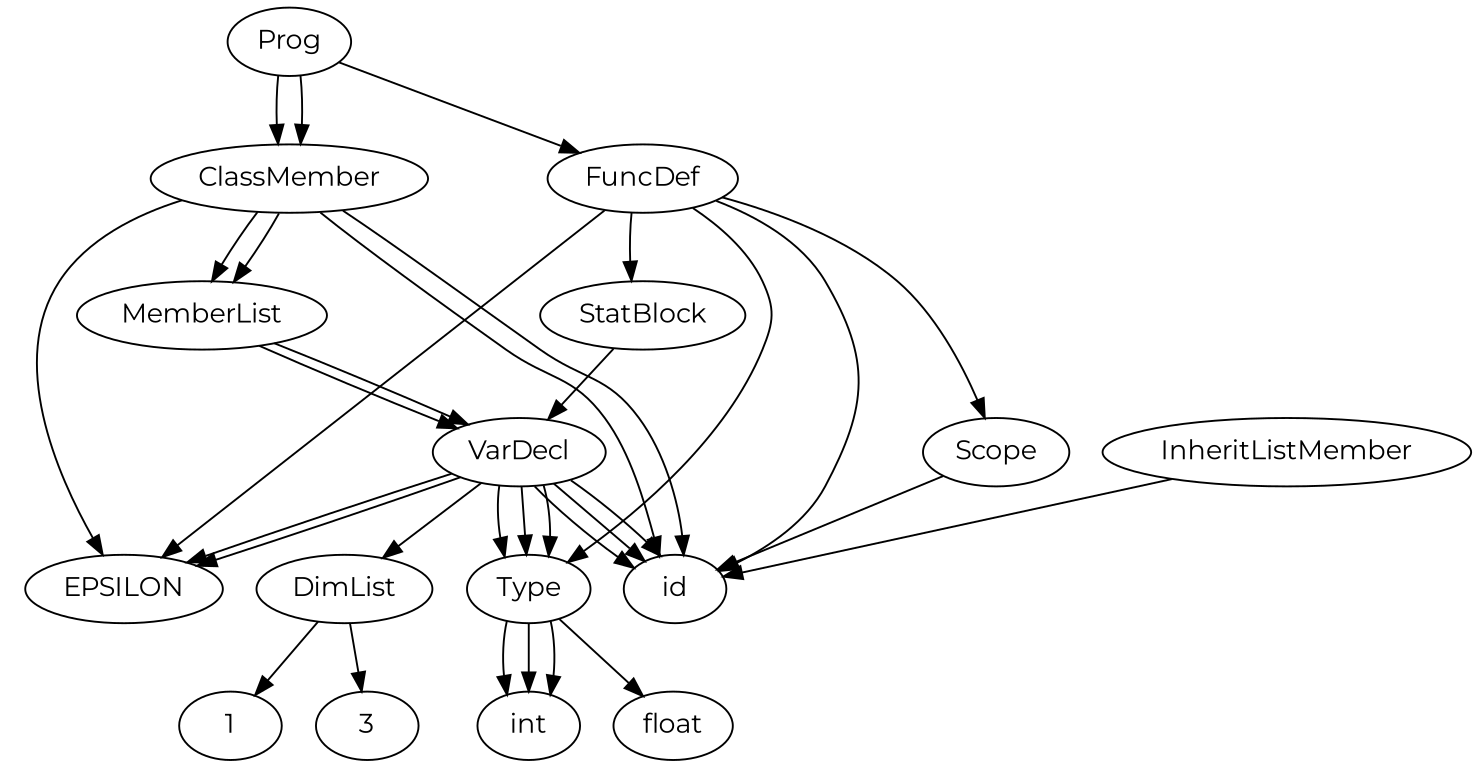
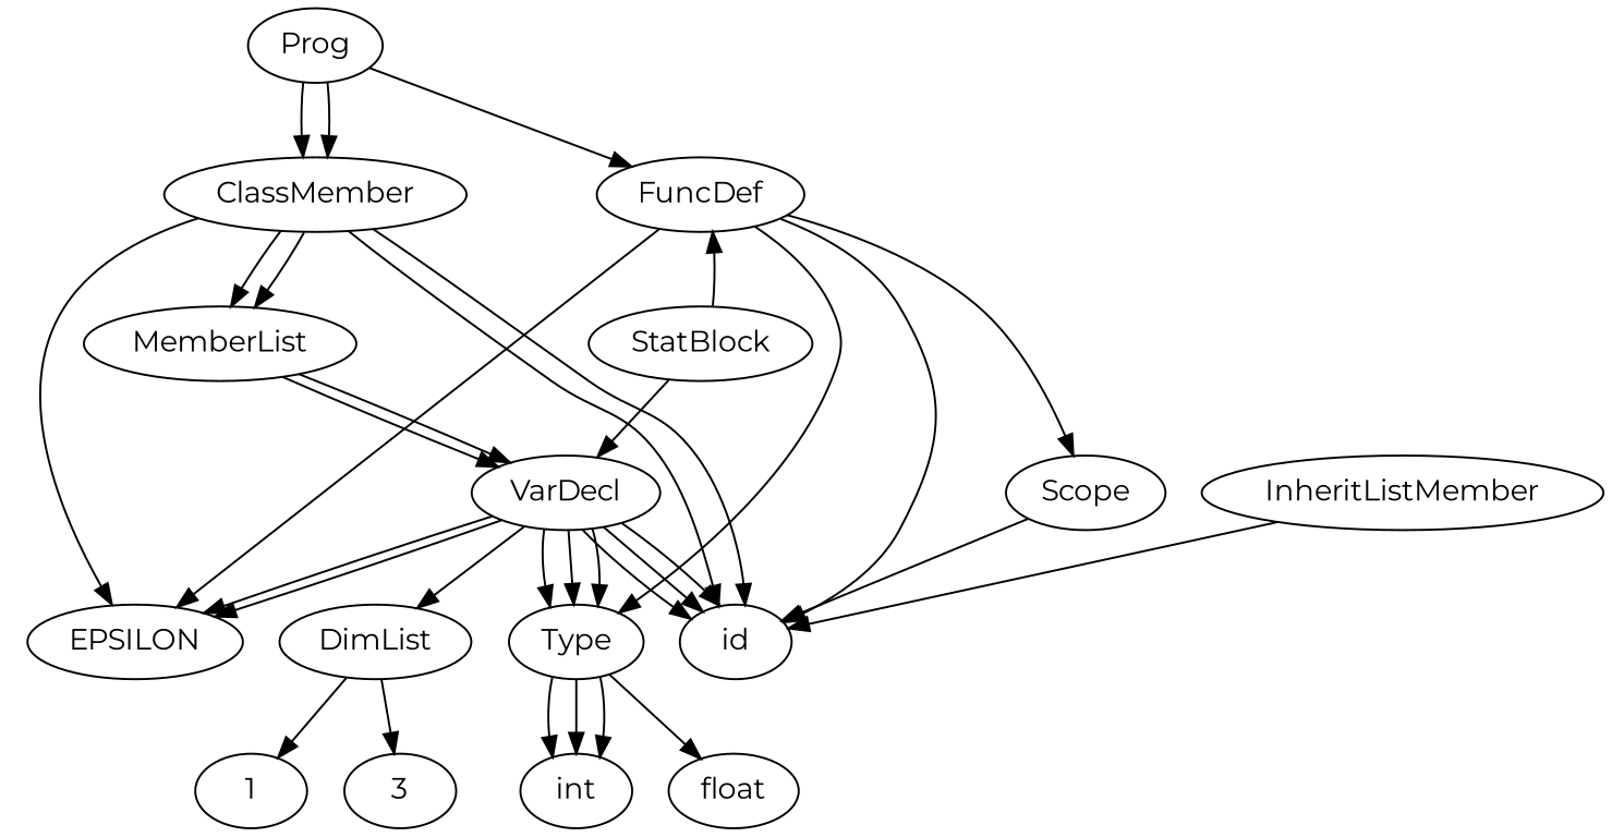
  digraph {
    fontname=Montserrat
    node [fontname=Montserrat]
    edge [fontname=Montserrat]
    Prog
    ClassMember
    FuncDef
    id
    MemberList
    EPSILON
    Type
    Scope
    StatBlock
    VarDecl
    InheritListMember
    DimList
    int
    float
    n15 [label=1]
    3
    Prog -> ClassMember
    Prog -> ClassMember
    Prog -> FuncDef
    ClassMember -> id
    ClassMember -> id
    ClassMember -> MemberList
    ClassMember -> MemberList
    ClassMember -> EPSILON
    FuncDef -> id
    FuncDef -> EPSILON
    FuncDef -> Type
    FuncDef -> Scope
-   FuncDef -> StatBlock
+   StatBlock -> FuncDef
    MemberList -> VarDecl
    MemberList -> VarDecl
    Type -> int
    Type -> int
    Type -> int
    Type -> float
    Scope -> id
    StatBlock -> VarDecl
    VarDecl -> id
    VarDecl -> id
    VarDecl -> id
    VarDecl -> EPSILON
    VarDecl -> EPSILON
    VarDecl -> Type
    VarDecl -> Type
    VarDecl -> Type
    VarDecl -> DimList
    InheritListMember -> id
    DimList -> n15
    DimList -> 3
  }
